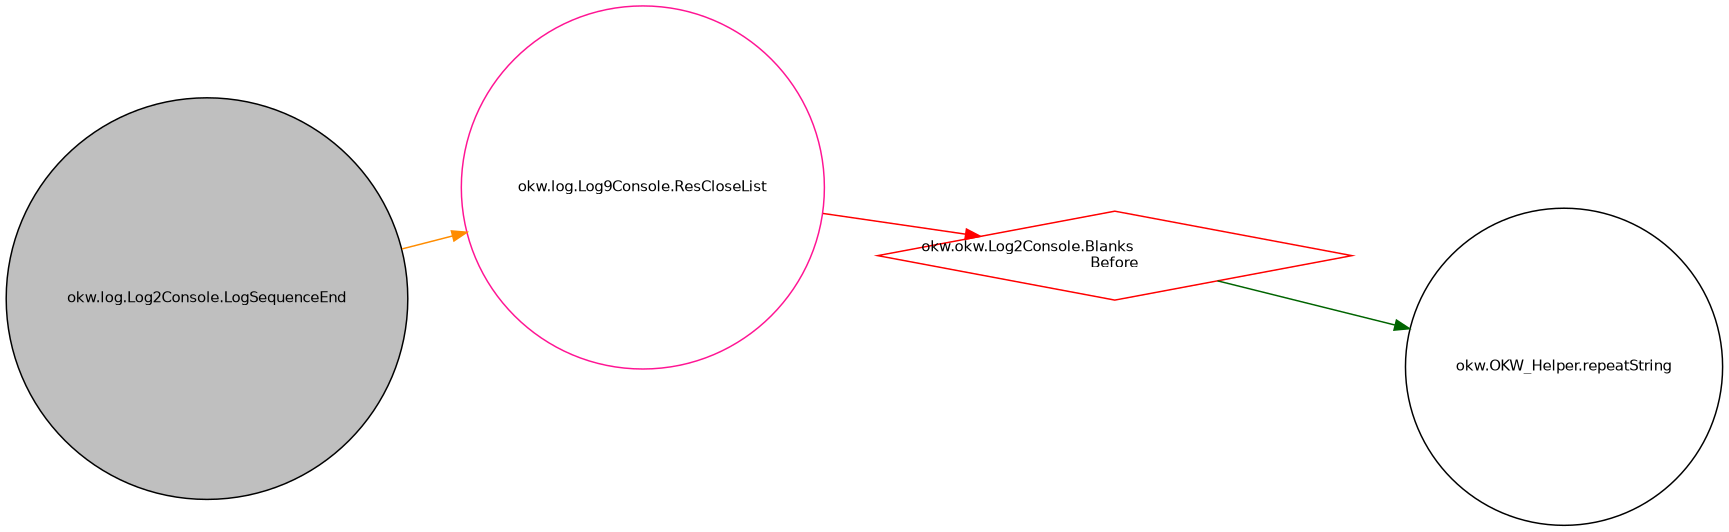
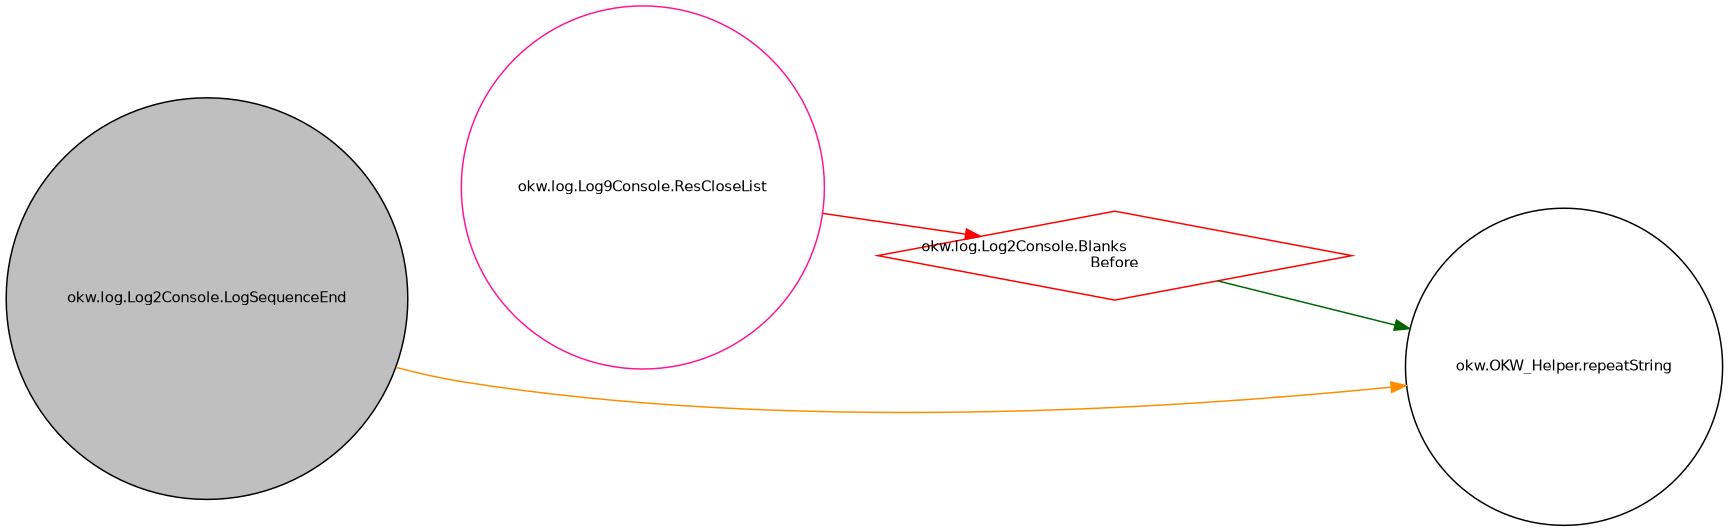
  digraph {
    rankdir=LR
    node [color=black fillcolor=white fontname=Helvetica fontsize=10 shape=circle style=filled]
    edge [fontname=Helvetica fontsize=10 labelfontname=Helvetica labelfontsize=10 style=solid]
    n1 [fillcolor=grey75 fontcolor=black height=0.2 label="okw.log.Log2Console.LogSequenceEnd" width=0.4]
    n2 [color=deeppink height=0.2 label="okw.log.Log9Console.ResCloseList" width=0.4]
-   n3 [color=red height=0.2 label="okw.okw.Log2Console.Blanks\lBefore" shape=diamond width=0.4]
+   n3 [color=red height=0.2 label="okw.log.Log2Console.Blanks\lBefore" shape=diamond width=0.4]
    n4 [height=0.2 label="okw.OKW_Helper.repeatString" width=0.4]
-   n1 -> n2 [color=darkorange]
+   n1 -> n4 [color=darkorange]
    n2 -> n3 [color=red]
    n3 -> n4 [color=darkgreen]
  }
